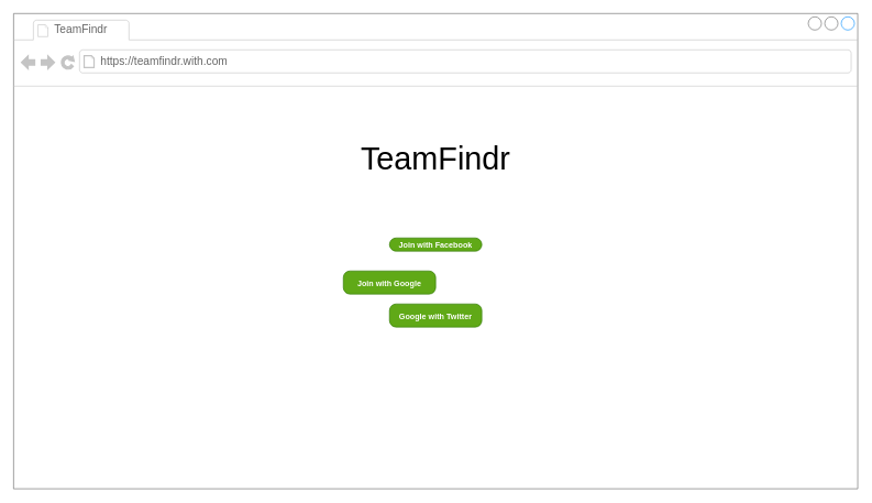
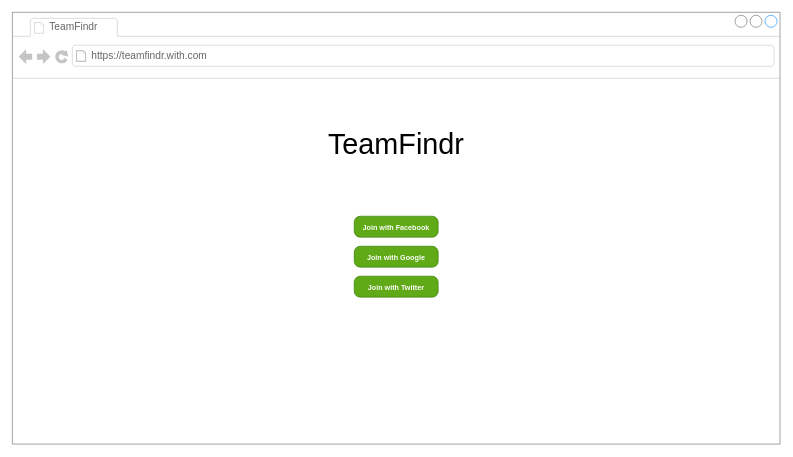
  <mxCell id="0" />
  <mxCell id="1" parent="0" />
  <mxCell id="2" value="" style="strokeWidth=1;shadow=0;dashed=0;align=center;html=1;shape=mxgraph.mockup.containers.browserWindow;rSize=0;strokeColor=#666666;strokeColor2=#008cff;strokeColor3=#c4c4c4;mainText=,;recursiveResize=0;" vertex="1" parent="1"><mxGeometry x="20" y="20" width="1280" height="720" as="geometry" /></mxCell>
  <mxCell id="3" value="TeamFindr" style="strokeWidth=1;shadow=0;dashed=0;align=center;html=1;shape=mxgraph.mockup.containers.anchor;fontSize=17;fontColor=#666666;align=left;" vertex="1" parent="2"><mxGeometry x="60" y="12" width="110" height="26" as="geometry" /></mxCell>
  <mxCell id="4" value="https://teamfindr.with.com" style="strokeWidth=1;shadow=0;dashed=0;align=center;html=1;shape=mxgraph.mockup.containers.anchor;rSize=0;fontSize=17;fontColor=#666666;align=left;" vertex="1" parent="2"><mxGeometry x="130" y="60" width="250" height="26" as="geometry" /></mxCell>
  <mxCell id="5" value="&lt;font style=&quot;font-size: 48px&quot;&gt;TeamFindr&lt;/font&gt;" style="text;html=1;strokeColor=none;fillColor=none;align=center;verticalAlign=middle;whiteSpace=wrap;rounded=0;" vertex="1" parent="2"><mxGeometry x="535" y="210" width="210" height="20" as="geometry" /></mxCell>
- <mxCell id="6" value="&lt;font style=&quot;font-size: 12px&quot;&gt;Join with Facebook&lt;/font&gt;" style="strokeWidth=1;shadow=0;dashed=0;align=center;html=1;shape=mxgraph.mockup.buttons.button;strokeColor=#2D7600;fontColor=#ffffff;mainText=;buttonStyle=round;fontSize=17;fontStyle=1;fillColor=#60a917;whiteSpace=wrap;" vertex="1" parent="2"><mxGeometry x="570" y="340" width="140" height="20" as="geometry" /></mxCell>
- <mxCell id="7" value="&lt;font style=&quot;font-size: 12px&quot;&gt;Join with Google&lt;br&gt;&lt;/font&gt;" style="strokeWidth=1;shadow=0;dashed=0;align=center;html=1;shape=mxgraph.mockup.buttons.button;strokeColor=#2D7600;fontColor=#ffffff;mainText=;buttonStyle=round;fontSize=17;fontStyle=1;fillColor=#60a917;whiteSpace=wrap;" vertex="1" parent="2"><mxGeometry x="500" y="390" width="140" height="35" as="geometry" /></mxCell>
- <mxCell id="8" value="&lt;font style=&quot;font-size: 12px&quot;&gt;Google with Twitter&lt;br&gt;&lt;/font&gt;" style="strokeWidth=1;shadow=0;dashed=0;align=center;html=1;shape=mxgraph.mockup.buttons.button;strokeColor=#2D7600;fontColor=#ffffff;mainText=;buttonStyle=round;fontSize=17;fontStyle=1;fillColor=#60a917;whiteSpace=wrap;" vertex="1" parent="2"><mxGeometry x="570" y="440" width="140" height="35" as="geometry" /></mxCell>
+ <mxCell id="6" value="&lt;font style=&quot;font-size: 12px&quot;&gt;Join with Facebook&lt;/font&gt;" style="strokeWidth=1;shadow=0;dashed=0;align=center;html=1;shape=mxgraph.mockup.buttons.button;strokeColor=#2D7600;fontColor=#ffffff;mainText=;buttonStyle=round;fontSize=17;fontStyle=1;fillColor=#60a917;whiteSpace=wrap;" vertex="1" parent="2"><mxGeometry x="570" y="340" width="140" height="35" as="geometry" /></mxCell>
+ <mxCell id="7" value="&lt;font style=&quot;font-size: 12px&quot;&gt;Join with Google&lt;br&gt;&lt;/font&gt;" style="strokeWidth=1;shadow=0;dashed=0;align=center;html=1;shape=mxgraph.mockup.buttons.button;strokeColor=#2D7600;fontColor=#ffffff;mainText=;buttonStyle=round;fontSize=17;fontStyle=1;fillColor=#60a917;whiteSpace=wrap;" vertex="1" parent="2"><mxGeometry x="570" y="390" width="140" height="35" as="geometry" /></mxCell>
+ <mxCell id="8" value="&lt;font style=&quot;font-size: 12px&quot;&gt;Join with Twitter&lt;br&gt;&lt;/font&gt;" style="strokeWidth=1;shadow=0;dashed=0;align=center;html=1;shape=mxgraph.mockup.buttons.button;strokeColor=#2D7600;fontColor=#ffffff;mainText=;buttonStyle=round;fontSize=17;fontStyle=1;fillColor=#60a917;whiteSpace=wrap;" vertex="1" parent="2"><mxGeometry x="570" y="440" width="140" height="35" as="geometry" /></mxCell>
